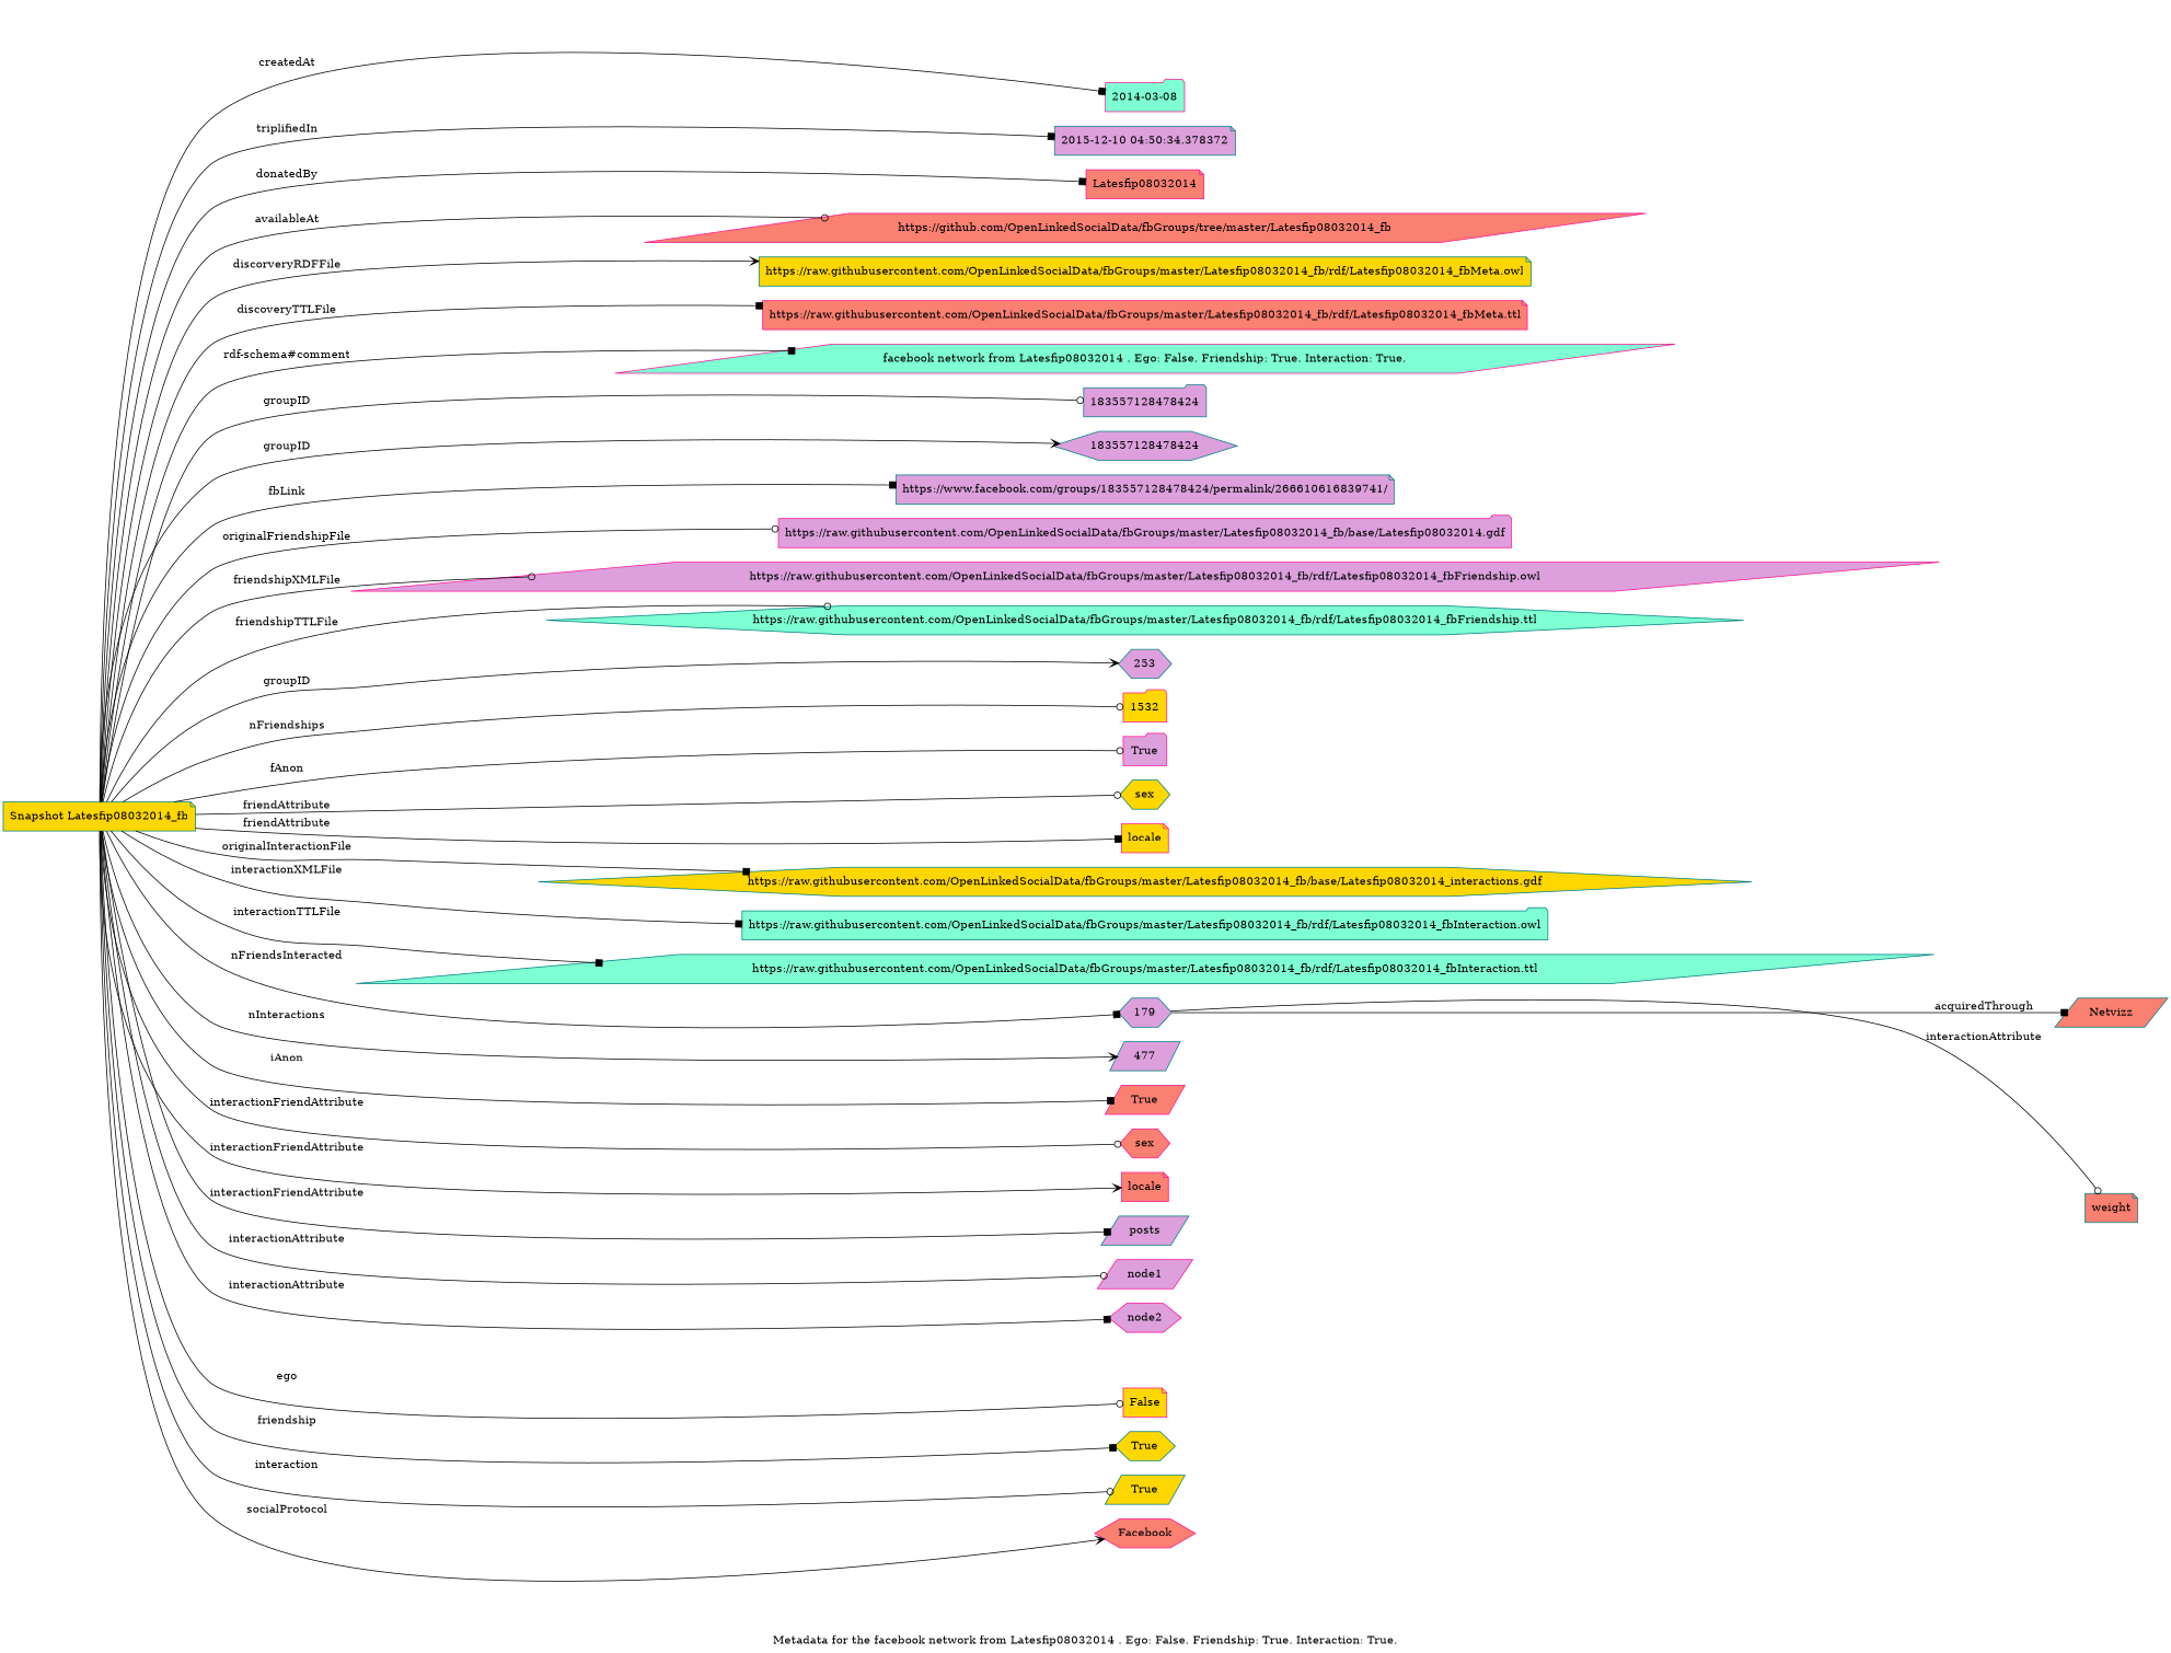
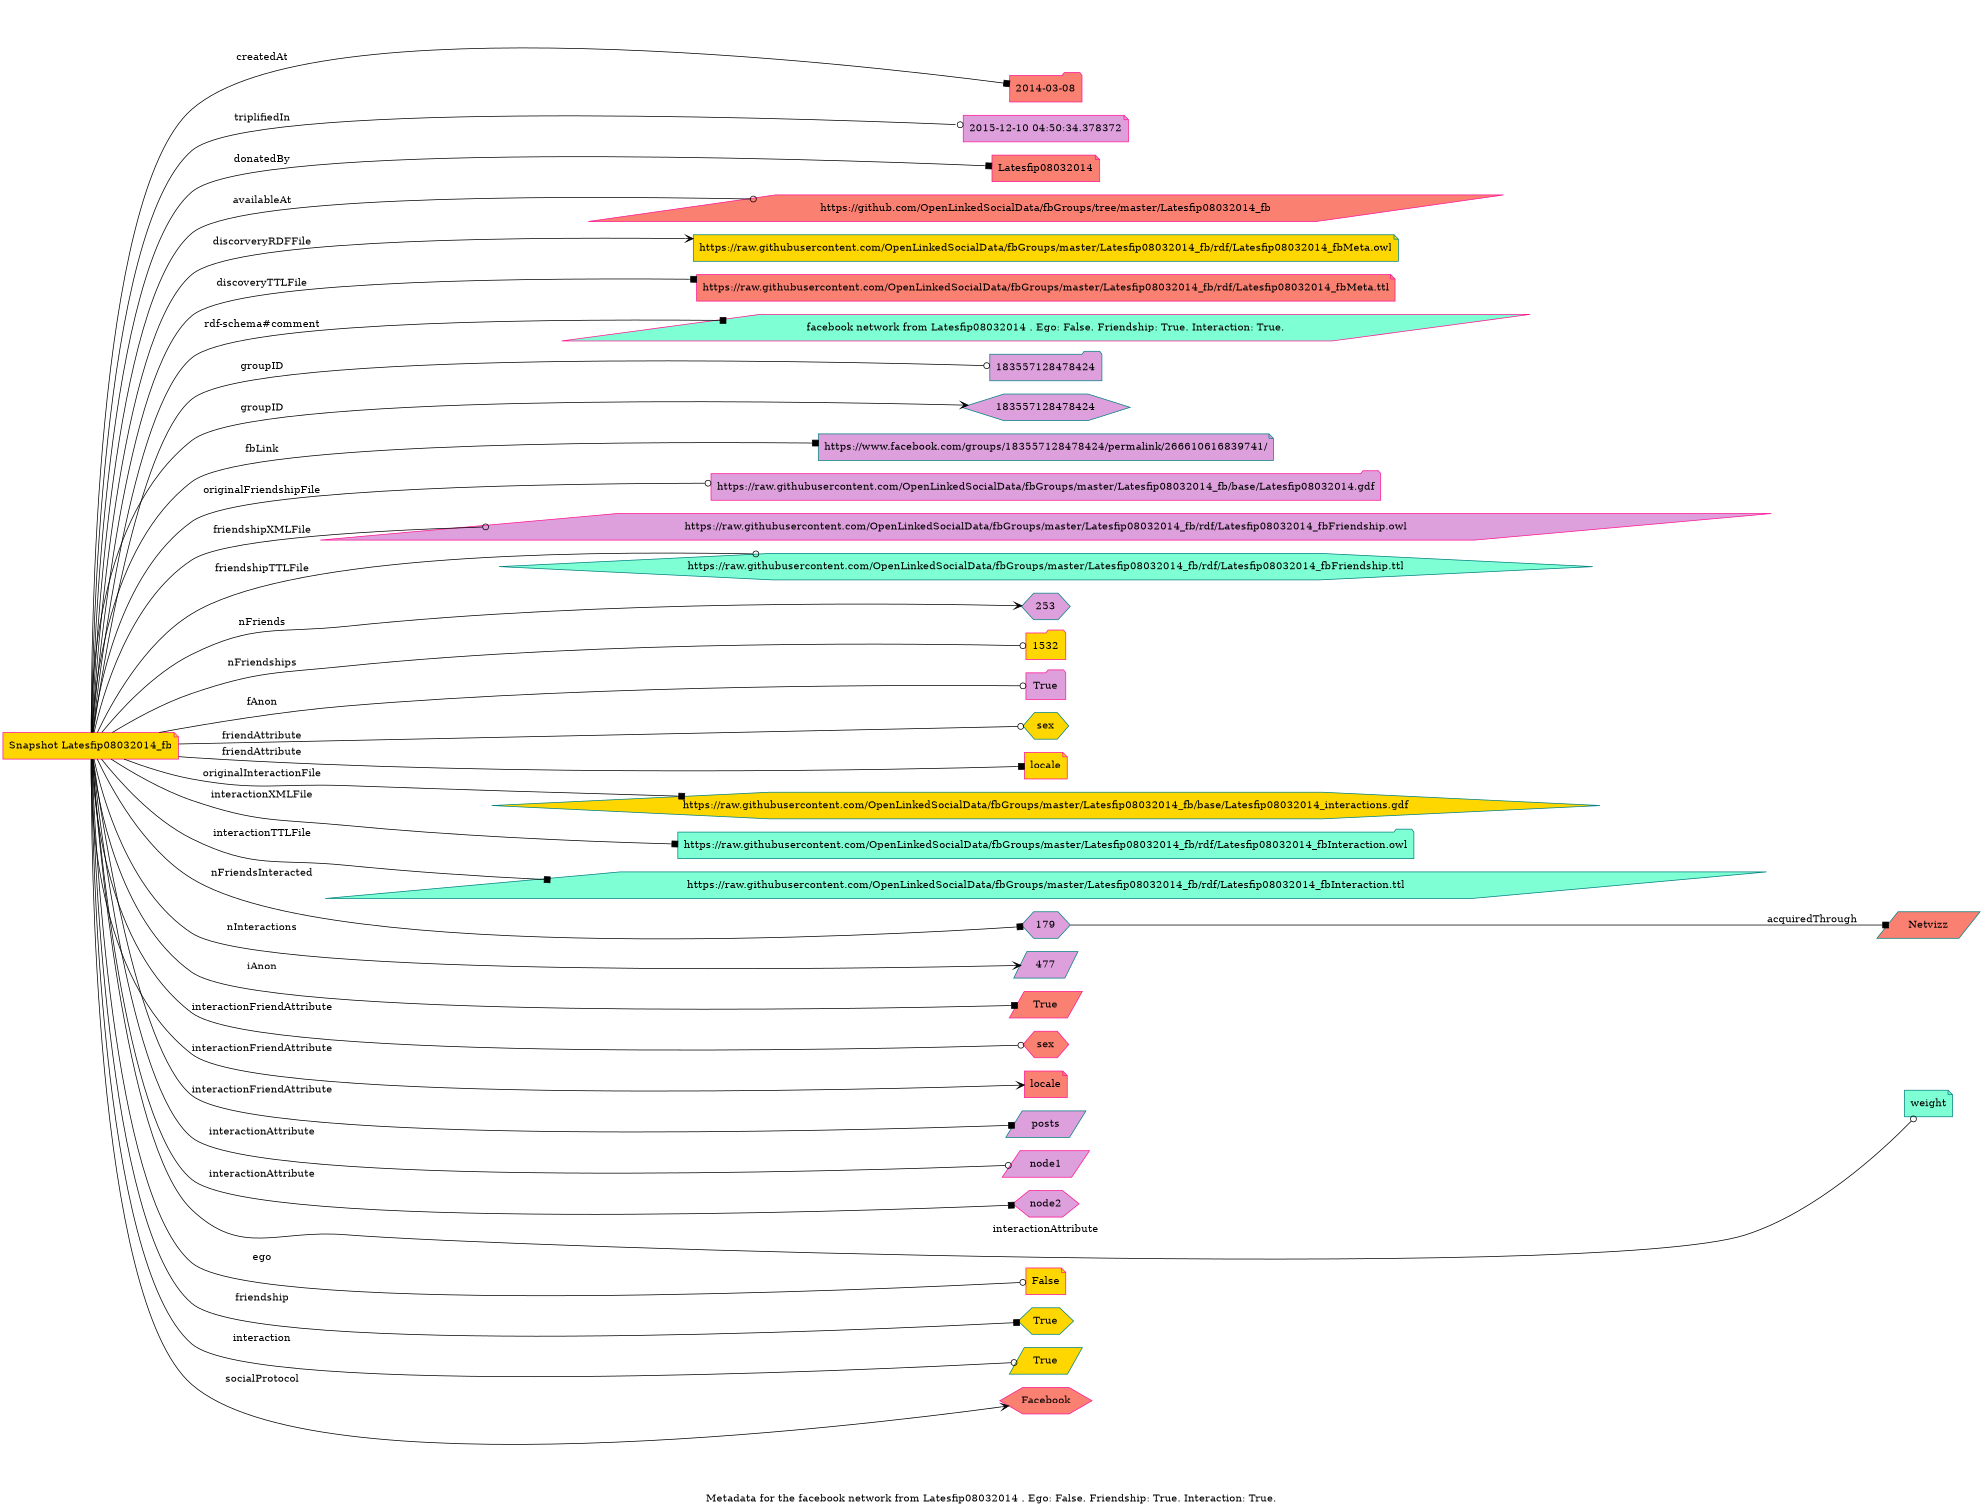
  digraph {
    label="Metadata for the facebook network from Latesfip08032014 . Ego: False. Friendship: True. Interaction: True."
    rankdir=LR
    node [color=deeppink fillcolor=plum shape=note style=filled]
    edge [arrowhead=box]
-   n1 [fillcolor=aquamarine label="2014-03-08" shape=folder]
-   "Snapshot Latesfip08032014_fb" [color=teal fillcolor=gold]
-   n3 [color=teal label="2015-12-10 04:50:34.378372"]
+   n1 [fillcolor=salmon label="2014-03-08" shape=folder]
+   "Snapshot Latesfip08032014_fb" [fillcolor=gold]
+   n3 [label="2015-12-10 04:50:34.378372"]
    n4 [fillcolor=salmon label=Latesfip08032014]
    n5 [fillcolor=salmon label="https://github.com/OpenLinkedSocialData/fbGroups/tree/master/Latesfip08032014_fb" shape=parallelogram]
    n6 [color=teal fillcolor=gold label="https://raw.githubusercontent.com/OpenLinkedSocialData/fbGroups/master/Latesfip08032014_fb/rdf/Latesfip08032014_fbMeta.owl"]
    n7 [fillcolor=salmon label="https://raw.githubusercontent.com/OpenLinkedSocialData/fbGroups/master/Latesfip08032014_fb/rdf/Latesfip08032014_fbMeta.ttl"]
    n8 [fillcolor=aquamarine label="facebook network from Latesfip08032014 . Ego: False. Friendship: True. Interaction: True." shape=parallelogram]
    n9 [color=teal label=183557128478424 shape=folder]
    n10 [color=teal label=183557128478424 shape=hexagon]
    n11 [color=teal label="https://www.facebook.com/groups/183557128478424/permalink/266610616839741/"]
    n12 [label="https://raw.githubusercontent.com/OpenLinkedSocialData/fbGroups/master/Latesfip08032014_fb/base/Latesfip08032014.gdf" shape=folder]
    n13 [label="https://raw.githubusercontent.com/OpenLinkedSocialData/fbGroups/master/Latesfip08032014_fb/rdf/Latesfip08032014_fbFriendship.owl" shape=parallelogram]
    n14 [color=teal fillcolor=aquamarine label="https://raw.githubusercontent.com/OpenLinkedSocialData/fbGroups/master/Latesfip08032014_fb/rdf/Latesfip08032014_fbFriendship.ttl" shape=hexagon]
    n15 [color=teal label=253 shape=hexagon]
    n16 [fillcolor=gold label=1532 shape=folder]
    n17 [label=True shape=folder]
    n18 [color=teal fillcolor=gold label=sex shape=hexagon]
    n19 [fillcolor=gold label=locale]
    n20 [color=teal fillcolor=gold label="https://raw.githubusercontent.com/OpenLinkedSocialData/fbGroups/master/Latesfip08032014_fb/base/Latesfip08032014_interactions.gdf" shape=hexagon]
    n21 [color=teal fillcolor=aquamarine label="https://raw.githubusercontent.com/OpenLinkedSocialData/fbGroups/master/Latesfip08032014_fb/rdf/Latesfip08032014_fbInteraction.owl" shape=folder]
    n22 [color=teal fillcolor=aquamarine label="https://raw.githubusercontent.com/OpenLinkedSocialData/fbGroups/master/Latesfip08032014_fb/rdf/Latesfip08032014_fbInteraction.ttl" shape=parallelogram]
    n23 [color=teal label=179 shape=hexagon]
    n24 [color=teal label=477 shape=parallelogram]
    n25 [fillcolor=salmon label=True shape=parallelogram]
    n26 [fillcolor=salmon label=sex shape=hexagon]
    n27 [fillcolor=salmon label=locale]
    n28 [color=teal label=posts shape=parallelogram]
    n29 [label=node1 shape=parallelogram]
    n30 [label=node2 shape=hexagon]
-   n31 [color=teal fillcolor=salmon label=weight]
+   n31 [color=teal fillcolor=aquamarine label=weight]
    n32 [fillcolor=gold label=False]
    n33 [color=teal fillcolor=gold label=True shape=hexagon]
    n34 [color=teal fillcolor=gold label=True shape=parallelogram]
    Facebook [fillcolor=salmon shape=hexagon]
    n36 [color=teal fillcolor=salmon label=Netvizz shape=parallelogram]
    "Snapshot Latesfip08032014_fb" -> n1 [label=createdAt]
-   "Snapshot Latesfip08032014_fb" -> n3 [label=triplifiedIn]
+   "Snapshot Latesfip08032014_fb" -> n3 [arrowhead=odot label=triplifiedIn]
    "Snapshot Latesfip08032014_fb" -> n4 [label=donatedBy]
    "Snapshot Latesfip08032014_fb" -> n5 [arrowhead=odot label=availableAt]
    "Snapshot Latesfip08032014_fb" -> n6 [arrowhead=vee label=discorveryRDFFile]
    "Snapshot Latesfip08032014_fb" -> n7 [label=discoveryTTLFile]
    "Snapshot Latesfip08032014_fb" -> n8 [label="rdf-schema#comment"]
    "Snapshot Latesfip08032014_fb" -> n9 [arrowhead=odot label=groupID]
    "Snapshot Latesfip08032014_fb" -> n10 [arrowhead=vee label=groupID]
    "Snapshot Latesfip08032014_fb" -> n11 [label=fbLink]
    "Snapshot Latesfip08032014_fb" -> n12 [arrowhead=odot label=originalFriendshipFile]
    "Snapshot Latesfip08032014_fb" -> n13 [arrowhead=odot label=friendshipXMLFile]
    "Snapshot Latesfip08032014_fb" -> n14 [arrowhead=odot label=friendshipTTLFile]
-   "Snapshot Latesfip08032014_fb" -> n15 [arrowhead=vee label=groupID]
+   "Snapshot Latesfip08032014_fb" -> n15 [arrowhead=vee label=nFriends]
    "Snapshot Latesfip08032014_fb" -> n16 [arrowhead=odot label=nFriendships]
    "Snapshot Latesfip08032014_fb" -> n17 [arrowhead=odot label=fAnon]
    "Snapshot Latesfip08032014_fb" -> n18 [arrowhead=odot label=friendAttribute]
    "Snapshot Latesfip08032014_fb" -> n19 [label=friendAttribute]
    "Snapshot Latesfip08032014_fb" -> n20 [label=originalInteractionFile]
    "Snapshot Latesfip08032014_fb" -> n21 [label=interactionXMLFile]
    "Snapshot Latesfip08032014_fb" -> n22 [label=interactionTTLFile]
    "Snapshot Latesfip08032014_fb" -> n23 [label=nFriendsInteracted]
    "Snapshot Latesfip08032014_fb" -> n24 [arrowhead=vee label=nInteractions]
    "Snapshot Latesfip08032014_fb" -> n25 [label=iAnon]
    "Snapshot Latesfip08032014_fb" -> n26 [arrowhead=odot label=interactionFriendAttribute]
    "Snapshot Latesfip08032014_fb" -> n27 [arrowhead=vee label=interactionFriendAttribute]
    "Snapshot Latesfip08032014_fb" -> n28 [label=interactionFriendAttribute]
    "Snapshot Latesfip08032014_fb" -> n29 [arrowhead=odot label=interactionAttribute]
    "Snapshot Latesfip08032014_fb" -> n30 [label=interactionAttribute]
-   n23 -> n31 [arrowhead=odot label=interactionAttribute]
+   "Snapshot Latesfip08032014_fb" -> n31 [arrowhead=odot label=interactionAttribute]
    "Snapshot Latesfip08032014_fb" -> n32 [arrowhead=odot label=ego]
    "Snapshot Latesfip08032014_fb" -> n33 [label=friendship]
    "Snapshot Latesfip08032014_fb" -> n34 [arrowhead=odot label=interaction]
    "Snapshot Latesfip08032014_fb" -> Facebook [arrowhead=vee label=socialProtocol]
    n23 -> n36 [label=acquiredThrough]
  }
